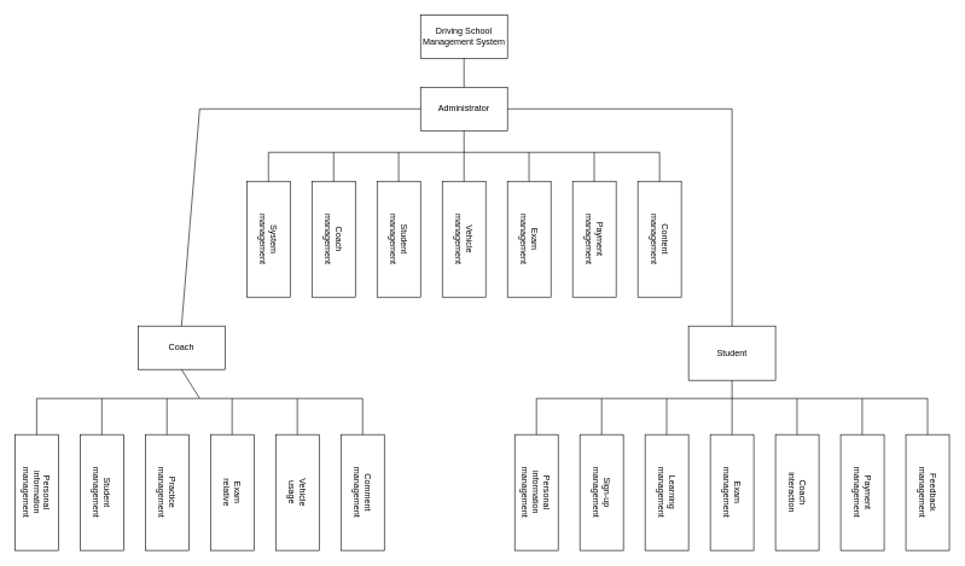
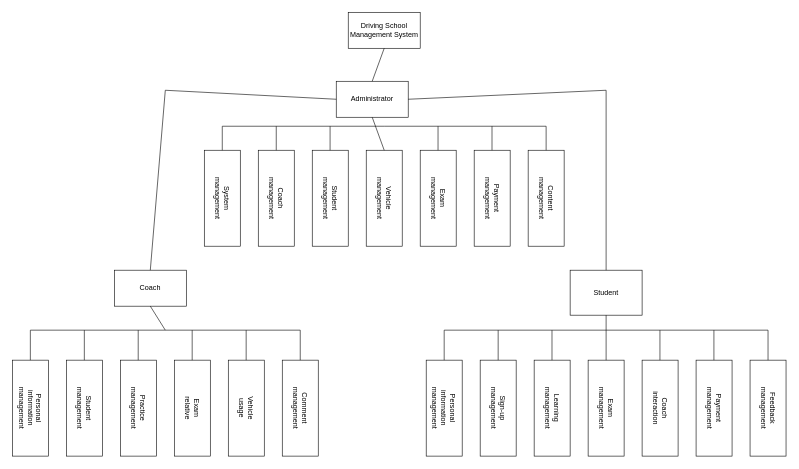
  <mxCell id="0" />
  <mxCell id="1" parent="0" />
  <mxCell id="2" value="Driving School Management System" style="rounded=0;whiteSpace=wrap;html=1;" vertex="1" parent="1"><mxGeometry x="580" y="20" width="120" height="60" as="geometry" /></mxCell>
- <mxCell id="3" value="Administrator" style="rounded=0;whiteSpace=wrap;html=1;" vertex="1" parent="1"><mxGeometry x="580" y="120" width="120" height="60" as="geometry" /></mxCell>
+ <mxCell id="3" value="Administrator" style="rounded=0;whiteSpace=wrap;html=1;" vertex="1" parent="1"><mxGeometry x="560" y="135" width="120" height="60" as="geometry" /></mxCell>
  <mxCell id="4" value="Coach" style="rounded=0;whiteSpace=wrap;html=1;" vertex="1" parent="1"><mxGeometry x="190" y="450" width="120" height="60" as="geometry" /></mxCell>
  <mxCell id="5" value="Student" style="rounded=0;whiteSpace=wrap;html=1;" vertex="1" parent="1"><mxGeometry x="950" y="450" width="120" height="75" as="geometry" /></mxCell>
  <mxCell id="6" value="" style="rounded=0;whiteSpace=wrap;html=1;" vertex="1" parent="1"><mxGeometry x="340" y="250" width="60" height="160" as="geometry" /></mxCell>
  <mxCell id="7" value="" style="rounded=0;whiteSpace=wrap;html=1;" vertex="1" parent="1"><mxGeometry x="430" y="250" width="60" height="160" as="geometry" /></mxCell>
  <mxCell id="8" value="" style="rounded=0;whiteSpace=wrap;html=1;" vertex="1" parent="1"><mxGeometry x="520" y="250" width="60" height="160" as="geometry" /></mxCell>
  <mxCell id="9" value="" style="rounded=0;whiteSpace=wrap;html=1;" vertex="1" parent="1"><mxGeometry x="610" y="250" width="60" height="160" as="geometry" /></mxCell>
  <mxCell id="10" value="" style="rounded=0;whiteSpace=wrap;html=1;" vertex="1" parent="1"><mxGeometry x="700" y="250" width="60" height="160" as="geometry" /></mxCell>
  <mxCell id="11" value="" style="rounded=0;whiteSpace=wrap;html=1;" vertex="1" parent="1"><mxGeometry x="790" y="250" width="60" height="160" as="geometry" /></mxCell>
  <mxCell id="12" value="" style="rounded=0;whiteSpace=wrap;html=1;" vertex="1" parent="1"><mxGeometry x="880" y="250" width="60" height="160" as="geometry" /></mxCell>
  <mxCell id="13" value="" style="rounded=0;whiteSpace=wrap;html=1;" vertex="1" parent="1"><mxGeometry x="20" y="600" width="60" height="160" as="geometry" /></mxCell>
  <mxCell id="14" value="" style="rounded=0;whiteSpace=wrap;html=1;" vertex="1" parent="1"><mxGeometry x="110" y="600" width="60" height="160" as="geometry" /></mxCell>
  <mxCell id="15" value="" style="rounded=0;whiteSpace=wrap;html=1;" vertex="1" parent="1"><mxGeometry x="200" y="600" width="60" height="160" as="geometry" /></mxCell>
  <mxCell id="16" value="" style="rounded=0;whiteSpace=wrap;html=1;" vertex="1" parent="1"><mxGeometry x="290" y="600" width="60" height="160" as="geometry" /></mxCell>
  <mxCell id="17" value="" style="rounded=0;whiteSpace=wrap;html=1;" vertex="1" parent="1"><mxGeometry x="380" y="600" width="60" height="160" as="geometry" /></mxCell>
  <mxCell id="18" value="" style="rounded=0;whiteSpace=wrap;html=1;" vertex="1" parent="1"><mxGeometry x="470" y="600" width="60" height="160" as="geometry" /></mxCell>
  <mxCell id="19" value="" style="rounded=0;whiteSpace=wrap;html=1;" vertex="1" parent="1"><mxGeometry x="710" y="600" width="60" height="160" as="geometry" /></mxCell>
  <mxCell id="20" value="" style="rounded=0;whiteSpace=wrap;html=1;" vertex="1" parent="1"><mxGeometry x="800" y="600" width="60" height="160" as="geometry" /></mxCell>
  <mxCell id="21" value="" style="rounded=0;whiteSpace=wrap;html=1;" vertex="1" parent="1"><mxGeometry x="890" y="600" width="60" height="160" as="geometry" /></mxCell>
  <mxCell id="22" value="" style="rounded=0;whiteSpace=wrap;html=1;" vertex="1" parent="1"><mxGeometry x="980" y="600" width="60" height="160" as="geometry" /></mxCell>
  <mxCell id="23" value="" style="rounded=0;whiteSpace=wrap;html=1;" vertex="1" parent="1"><mxGeometry x="1070" y="600" width="60" height="160" as="geometry" /></mxCell>
  <mxCell id="24" value="" style="rounded=0;whiteSpace=wrap;html=1;" vertex="1" parent="1"><mxGeometry x="1160" y="600" width="60" height="160" as="geometry" /></mxCell>
  <mxCell id="25" value="" style="rounded=0;whiteSpace=wrap;html=1;" vertex="1" parent="1"><mxGeometry x="1250" y="600" width="60" height="160" as="geometry" /></mxCell>
  <mxCell id="26" value="System management" style="text;html=1;align=center;verticalAlign=middle;whiteSpace=wrap;rounded=0;rotation=90;" vertex="1" parent="1"><mxGeometry x="340" y="315" width="60" height="30" as="geometry" /></mxCell>
  <mxCell id="27" value="Coach management" style="text;html=1;align=center;verticalAlign=middle;whiteSpace=wrap;rounded=0;rotation=90;" vertex="1" parent="1"><mxGeometry x="430" y="315" width="60" height="30" as="geometry" /></mxCell>
  <mxCell id="28" value="Student management" style="text;html=1;align=center;verticalAlign=middle;whiteSpace=wrap;rounded=0;rotation=90;" vertex="1" parent="1"><mxGeometry x="520" y="315" width="60" height="30" as="geometry" /></mxCell>
  <mxCell id="29" value="Vehicle management" style="text;html=1;align=center;verticalAlign=middle;whiteSpace=wrap;rounded=0;rotation=90;" vertex="1" parent="1"><mxGeometry x="610" y="315" width="60" height="30" as="geometry" /></mxCell>
  <mxCell id="30" value="Exam management" style="text;html=1;align=center;verticalAlign=middle;whiteSpace=wrap;rounded=0;rotation=90;" vertex="1" parent="1"><mxGeometry x="700" y="315" width="60" height="30" as="geometry" /></mxCell>
  <mxCell id="31" value="Payment management" style="text;html=1;align=center;verticalAlign=middle;whiteSpace=wrap;rounded=0;rotation=90;" vertex="1" parent="1"><mxGeometry x="790" y="315" width="60" height="30" as="geometry" /></mxCell>
  <mxCell id="32" value="Content management" style="text;html=1;align=center;verticalAlign=middle;whiteSpace=wrap;rounded=0;rotation=90;" vertex="1" parent="1"><mxGeometry x="880" y="315" width="60" height="30" as="geometry" /></mxCell>
  <mxCell id="33" value="Personal information management" style="text;html=1;align=center;verticalAlign=middle;whiteSpace=wrap;rounded=0;rotation=90;" vertex="1" parent="1"><mxGeometry x="20" y="665" width="60" height="30" as="geometry" /></mxCell>
  <mxCell id="34" value="Student management" style="text;html=1;align=center;verticalAlign=middle;whiteSpace=wrap;rounded=0;rotation=90;" vertex="1" parent="1"><mxGeometry x="110" y="665" width="60" height="30" as="geometry" /></mxCell>
  <mxCell id="35" value="Practice management" style="text;html=1;align=center;verticalAlign=middle;whiteSpace=wrap;rounded=0;rotation=90;" vertex="1" parent="1"><mxGeometry x="200" y="665" width="60" height="30" as="geometry" /></mxCell>
  <mxCell id="36" value="Exam relative" style="text;html=1;align=center;verticalAlign=middle;whiteSpace=wrap;rounded=0;rotation=90;" vertex="1" parent="1"><mxGeometry x="290" y="665" width="60" height="30" as="geometry" /></mxCell>
  <mxCell id="37" value="Vehicle usage" style="text;html=1;align=center;verticalAlign=middle;whiteSpace=wrap;rounded=0;rotation=90;" vertex="1" parent="1"><mxGeometry x="380" y="665" width="60" height="30" as="geometry" /></mxCell>
  <mxCell id="38" value="Comment management" style="text;html=1;align=center;verticalAlign=middle;whiteSpace=wrap;rounded=0;rotation=90;" vertex="1" parent="1"><mxGeometry x="470" y="665" width="60" height="30" as="geometry" /></mxCell>
  <mxCell id="39" value="Personal information management" style="text;html=1;align=center;verticalAlign=middle;whiteSpace=wrap;rounded=0;rotation=90;" vertex="1" parent="1"><mxGeometry x="710" y="665" width="60" height="30" as="geometry" /></mxCell>
  <mxCell id="40" value="Sign-up management" style="text;html=1;align=center;verticalAlign=middle;whiteSpace=wrap;rounded=0;rotation=90;" vertex="1" parent="1"><mxGeometry x="800" y="665" width="60" height="30" as="geometry" /></mxCell>
  <mxCell id="41" value="Learning management" style="text;html=1;align=center;verticalAlign=middle;whiteSpace=wrap;rounded=0;rotation=90;" vertex="1" parent="1"><mxGeometry x="890" y="665" width="60" height="30" as="geometry" /></mxCell>
  <mxCell id="42" value="Exam management" style="text;html=1;align=center;verticalAlign=middle;whiteSpace=wrap;rounded=0;rotation=90;" vertex="1" parent="1"><mxGeometry x="980" y="665" width="60" height="30" as="geometry" /></mxCell>
  <mxCell id="43" value="Coach interaction" style="text;html=1;align=center;verticalAlign=middle;whiteSpace=wrap;rounded=0;rotation=90;" vertex="1" parent="1"><mxGeometry x="1070" y="665" width="60" height="30" as="geometry" /></mxCell>
  <mxCell id="44" value="Payment management" style="text;html=1;align=center;verticalAlign=middle;whiteSpace=wrap;rounded=0;rotation=90;" vertex="1" parent="1"><mxGeometry x="1160" y="665" width="60" height="30" as="geometry" /></mxCell>
  <mxCell id="45" value="Feedback management" style="text;html=1;align=center;verticalAlign=middle;whiteSpace=wrap;rounded=0;rotation=90;" vertex="1" parent="1"><mxGeometry x="1250" y="665" width="60" height="30" as="geometry" /></mxCell>
  <mxCell id="46" value="" style="endArrow=none;html=1;rounded=0;entryX=0.5;entryY=1;entryDx=0;entryDy=0;exitX=0.5;exitY=0;exitDx=0;exitDy=0;" edge="1" parent="1" source="3" target="2"><mxGeometry width="50" height="50" relative="1" as="geometry"><mxPoint x="510" y="140" as="sourcePoint" /><mxPoint x="560" y="90" as="targetPoint" /></mxGeometry></mxCell>
  <mxCell id="47" value="" style="endArrow=none;html=1;rounded=0;entryX=0.5;entryY=1;entryDx=0;entryDy=0;exitX=0.5;exitY=0;exitDx=0;exitDy=0;" edge="1" parent="1" source="9" target="3"><mxGeometry width="50" height="50" relative="1" as="geometry"><mxPoint x="490" y="200" as="sourcePoint" /><mxPoint x="540" y="150" as="targetPoint" /></mxGeometry></mxCell>
  <mxCell id="48" value="" style="endArrow=none;html=1;rounded=0;exitX=0.5;exitY=0;exitDx=0;exitDy=0;entryX=0.5;entryY=0;entryDx=0;entryDy=0;" edge="1" parent="1" source="6" target="12"><mxGeometry width="50" height="50" relative="1" as="geometry"><mxPoint x="380" y="220" as="sourcePoint" /><mxPoint x="760" y="190" as="targetPoint" /><Array as="points"><mxPoint x="370" y="210" /><mxPoint x="640" y="210" /><mxPoint x="910" y="210" /></Array></mxGeometry></mxCell>
  <mxCell id="49" value="" style="endArrow=none;html=1;rounded=0;exitX=0.5;exitY=0;exitDx=0;exitDy=0;" edge="1" parent="1" source="7"><mxGeometry width="50" height="50" relative="1" as="geometry"><mxPoint x="440" y="200" as="sourcePoint" /><mxPoint x="460" y="210" as="targetPoint" /></mxGeometry></mxCell>
  <mxCell id="50" value="" style="endArrow=none;html=1;rounded=0;exitX=0.5;exitY=0;exitDx=0;exitDy=0;" edge="1" parent="1"><mxGeometry width="50" height="50" relative="1" as="geometry"><mxPoint x="549.75" y="250" as="sourcePoint" /><mxPoint x="549.75" y="210" as="targetPoint" /></mxGeometry></mxCell>
  <mxCell id="51" value="" style="endArrow=none;html=1;rounded=0;exitX=0.5;exitY=0;exitDx=0;exitDy=0;" edge="1" parent="1"><mxGeometry width="50" height="50" relative="1" as="geometry"><mxPoint x="729.75" y="250" as="sourcePoint" /><mxPoint x="729.75" y="210" as="targetPoint" /></mxGeometry></mxCell>
  <mxCell id="52" value="" style="endArrow=none;html=1;rounded=0;exitX=0.5;exitY=0;exitDx=0;exitDy=0;" edge="1" parent="1"><mxGeometry width="50" height="50" relative="1" as="geometry"><mxPoint x="819.75" y="250" as="sourcePoint" /><mxPoint x="819.75" y="210" as="targetPoint" /></mxGeometry></mxCell>
  <mxCell id="53" value="" style="endArrow=none;html=1;rounded=0;entryX=0;entryY=0.5;entryDx=0;entryDy=0;exitX=0.5;exitY=0;exitDx=0;exitDy=0;" edge="1" parent="1" source="4" target="3"><mxGeometry width="50" height="50" relative="1" as="geometry"><mxPoint x="210" y="130" as="sourcePoint" /><mxPoint x="260" y="80" as="targetPoint" /><Array as="points"><mxPoint x="275" y="150" /></Array></mxGeometry></mxCell>
  <mxCell id="54" value="" style="endArrow=none;html=1;rounded=0;exitX=1;exitY=0.5;exitDx=0;exitDy=0;entryX=0.5;entryY=0;entryDx=0;entryDy=0;" edge="1" parent="1" source="3" target="5"><mxGeometry width="50" height="50" relative="1" as="geometry"><mxPoint x="790" y="180" as="sourcePoint" /><mxPoint x="840" y="130" as="targetPoint" /><Array as="points"><mxPoint x="1010" y="150" /></Array></mxGeometry></mxCell>
  <mxCell id="55" value="" style="endArrow=none;html=1;rounded=0;exitX=0.5;exitY=0;exitDx=0;exitDy=0;entryX=0.5;entryY=0;entryDx=0;entryDy=0;" edge="1" parent="1" source="13" target="18"><mxGeometry width="50" height="50" relative="1" as="geometry"><mxPoint x="115" y="530" as="sourcePoint" /><mxPoint x="165" y="480" as="targetPoint" /><Array as="points"><mxPoint x="50" y="550" /><mxPoint x="275" y="550" /><mxPoint x="500" y="550" /></Array></mxGeometry></mxCell>
  <mxCell id="56" value="" style="endArrow=none;html=1;rounded=0;entryX=0.5;entryY=1;entryDx=0;entryDy=0;" edge="1" parent="1" target="4"><mxGeometry width="50" height="50" relative="1" as="geometry"><mxPoint x="275" y="550" as="sourcePoint" /><mxPoint x="165" y="430" as="targetPoint" /></mxGeometry></mxCell>
  <mxCell id="57" value="" style="endArrow=none;html=1;rounded=0;exitX=0.5;exitY=0;exitDx=0;exitDy=0;" edge="1" parent="1" source="14"><mxGeometry width="50" height="50" relative="1" as="geometry"><mxPoint x="85" y="610" as="sourcePoint" /><mxPoint x="140" y="550" as="targetPoint" /></mxGeometry></mxCell>
  <mxCell id="58" value="" style="endArrow=none;html=1;rounded=0;exitX=0.5;exitY=0;exitDx=0;exitDy=0;" edge="1" parent="1"><mxGeometry width="50" height="50" relative="1" as="geometry"><mxPoint x="229.82" y="600" as="sourcePoint" /><mxPoint x="229.82" y="550" as="targetPoint" /></mxGeometry></mxCell>
  <mxCell id="59" value="" style="endArrow=none;html=1;rounded=0;exitX=0.5;exitY=0;exitDx=0;exitDy=0;" edge="1" parent="1"><mxGeometry width="50" height="50" relative="1" as="geometry"><mxPoint x="319.82" y="600" as="sourcePoint" /><mxPoint x="319.82" y="550" as="targetPoint" /></mxGeometry></mxCell>
  <mxCell id="60" value="" style="endArrow=none;html=1;rounded=0;exitX=0.5;exitY=0;exitDx=0;exitDy=0;" edge="1" parent="1"><mxGeometry width="50" height="50" relative="1" as="geometry"><mxPoint x="409.82" y="600" as="sourcePoint" /><mxPoint x="409.82" y="550" as="targetPoint" /></mxGeometry></mxCell>
  <mxCell id="61" value="" style="endArrow=none;html=1;rounded=0;entryX=0.5;entryY=1;entryDx=0;entryDy=0;exitX=0.5;exitY=0;exitDx=0;exitDy=0;" edge="1" parent="1" source="22" target="5"><mxGeometry width="50" height="50" relative="1" as="geometry"><mxPoint x="980" y="590" as="sourcePoint" /><mxPoint x="1030" y="540" as="targetPoint" /></mxGeometry></mxCell>
  <mxCell id="62" value="" style="endArrow=none;html=1;rounded=0;exitX=0.5;exitY=0;exitDx=0;exitDy=0;entryX=0.5;entryY=0;entryDx=0;entryDy=0;" edge="1" parent="1" source="19" target="25"><mxGeometry width="50" height="50" relative="1" as="geometry"><mxPoint x="720" y="580" as="sourcePoint" /><mxPoint x="1230" y="580" as="targetPoint" /><Array as="points"><mxPoint x="740" y="550" /><mxPoint x="1010" y="550" /><mxPoint x="1280" y="550" /></Array></mxGeometry></mxCell>
  <mxCell id="63" value="" style="endArrow=none;html=1;rounded=0;exitX=0.5;exitY=0;exitDx=0;exitDy=0;" edge="1" parent="1" source="20"><mxGeometry width="50" height="50" relative="1" as="geometry"><mxPoint x="810" y="540" as="sourcePoint" /><mxPoint x="830" y="550" as="targetPoint" /></mxGeometry></mxCell>
  <mxCell id="64" value="" style="endArrow=none;html=1;rounded=0;exitX=0.5;exitY=0;exitDx=0;exitDy=0;" edge="1" parent="1"><mxGeometry width="50" height="50" relative="1" as="geometry"><mxPoint x="919.75" y="600" as="sourcePoint" /><mxPoint x="919.75" y="550" as="targetPoint" /></mxGeometry></mxCell>
  <mxCell id="65" value="" style="endArrow=none;html=1;rounded=0;exitX=0.5;exitY=0;exitDx=0;exitDy=0;" edge="1" parent="1"><mxGeometry width="50" height="50" relative="1" as="geometry"><mxPoint x="1099.75" y="600" as="sourcePoint" /><mxPoint x="1099.75" y="550" as="targetPoint" /></mxGeometry></mxCell>
  <mxCell id="66" value="" style="endArrow=none;html=1;rounded=0;exitX=0.5;exitY=0;exitDx=0;exitDy=0;" edge="1" parent="1"><mxGeometry width="50" height="50" relative="1" as="geometry"><mxPoint x="1189.75" y="600" as="sourcePoint" /><mxPoint x="1189.75" y="550" as="targetPoint" /></mxGeometry></mxCell>
